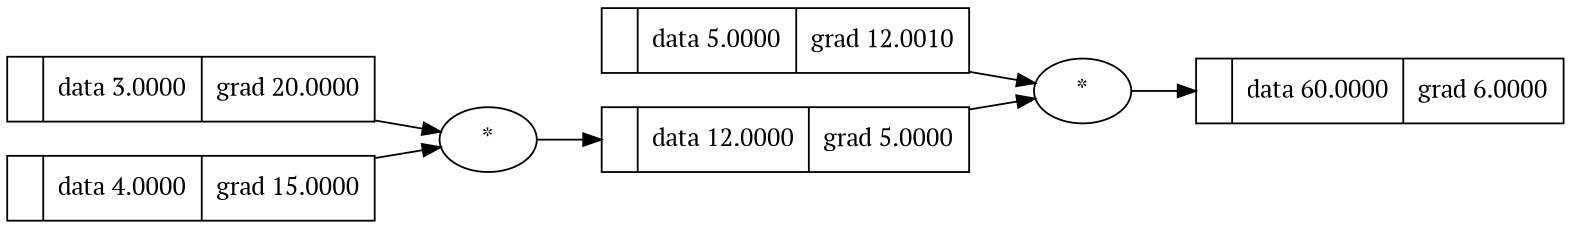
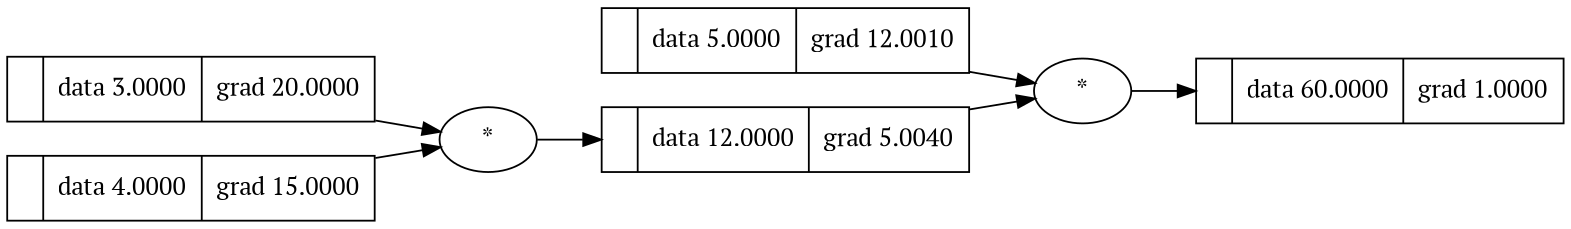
  digraph {
    fontname="PT Serif"
    rankdir=LR
    node [fontname="PT Serif" shape=record]
    edge [fontname="PT Serif"]
-   n1 [label="{  | data 60.0000 | grad 6.0000 }"]
+   n1 [label="{  | data 60.0000 | grad 1.0000 }"]
    n2 [label="*" shape=""]
    n3 [label="{  | data 5.0000 | grad 12.0010 }"]
    n4 [label="{  | data 3.0000 | grad 20.0000 }"]
    n5 [label="*" shape=""]
-   n6 [label="{  | data 12.0000 | grad 5.0000 }"]
+   n6 [label="{  | data 12.0000 | grad 5.0040 }"]
    n7 [label="{  | data 4.0000 | grad 15.0000 }"]
    n2 -> n1
    n3 -> n2
    n4 -> n5
    n5 -> n6
    n6 -> n2
    n7 -> n5
  }
